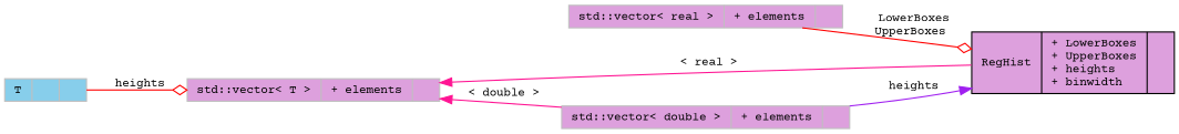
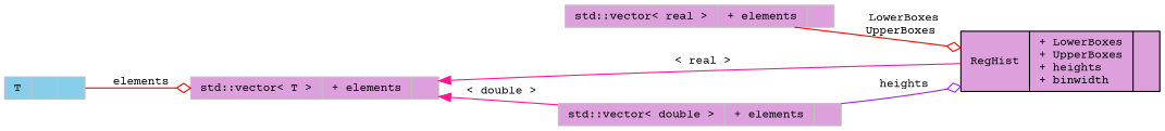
  digraph {
    fontname="Courier Prime"
    rankdir=LR
    node [color=grey75 fillcolor=plum fontname="Courier Prime" fontsize=10 shape=record style=filled]
    edge [arrowhead=odiamond color=red fontname="Courier Prime" fontsize=10 labelfontname=FreeSans labelfontsize=10 style=solid]
    n1 [color=black fontcolor=black height=0.2 label="{RegHist\n|+ LowerBoxes\l+ UpperBoxes\l+ heights\l+ binwidth\l|}" width=0.4]
    n2 [height=0.2 label="{std::vector\< real \>\n|+ elements\l|}" width=0.4]
    n3 [height=0.2 label="{std::vector\< T \>\n|+ elements\l|}" width=0.4]
    n4 [height=0.2 label="{std::vector\< double \>\n|+ elements\l|}" width=0.4]
    n5 [fillcolor=skyblue height=0.2 label="{T\n||}" width=0.4]
    n2 -> n1 [label=" LowerBoxes\nUpperBoxes"]
    n3 -> n1 [color=deeppink dir=back label=" \< real \>" arrowhead=""]
    n3 -> n4 [color=deeppink dir=back label=" \< double \>" arrowhead=""]
-   n4 -> n1 [arrowhead=normal color=purple label=" heights"]
-   n5 -> n3 [label=" heights"]
+   n4 -> n1 [color=purple label=" heights"]
+   n5 -> n3 [label=" elements"]
  }
